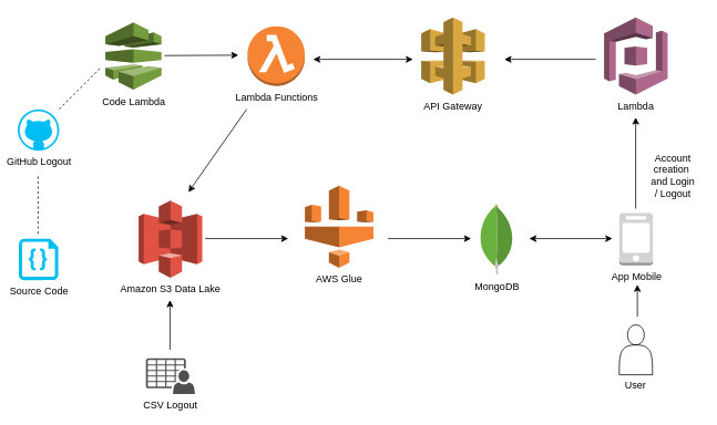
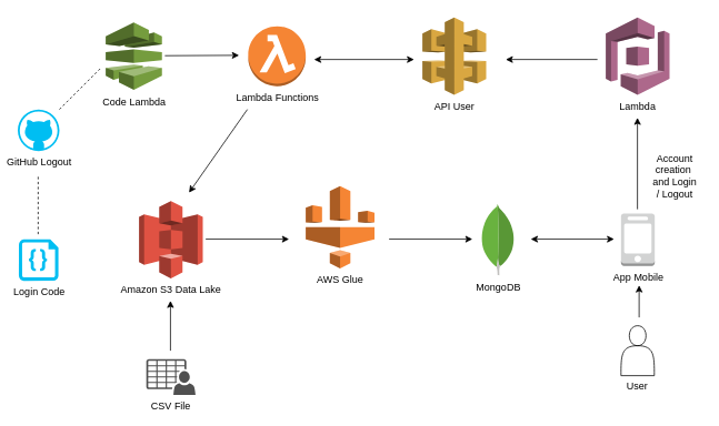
  <mxCell id="0" />
  <mxCell id="1" parent="0" />
- <mxCell id="2" value="CSV Logout&lt;div&gt;&lt;br&gt;&lt;/div&gt;" style="sketch=0;pointerEvents=1;shadow=0;dashed=0;html=1;strokeColor=none;fillColor=#505050;labelPosition=center;verticalLabelPosition=bottom;verticalAlign=top;outlineConnect=0;align=center;shape=mxgraph.office.users.csv_file;" parent="1" vertex="1"><mxGeometry x="174.75" y="431" width="59" height="43" as="geometry" /></mxCell>
+ <mxCell id="2" value="CSV File&lt;div&gt;&lt;br&gt;&lt;/div&gt;" style="sketch=0;pointerEvents=1;shadow=0;dashed=0;html=1;strokeColor=none;fillColor=#505050;labelPosition=center;verticalLabelPosition=bottom;verticalAlign=top;outlineConnect=0;align=center;shape=mxgraph.office.users.csv_file;" parent="1" vertex="1"><mxGeometry x="174.75" y="431" width="59" height="43" as="geometry" /></mxCell>
  <mxCell id="3" value="Amazon S3 Data Lake" style="outlineConnect=0;dashed=0;verticalLabelPosition=bottom;verticalAlign=top;align=center;html=1;shape=mxgraph.aws3.s3;fillColor=#E05243;gradientColor=none;" parent="1" vertex="1"><mxGeometry x="166" y="241" width="76.5" height="93" as="geometry" /></mxCell>
  <mxCell id="4" value="AWS Glue" style="outlineConnect=0;dashed=0;verticalLabelPosition=bottom;verticalAlign=top;align=center;html=1;shape=mxgraph.aws3.glue;fillColor=#F58534;gradientColor=none;" parent="1" vertex="1"><mxGeometry x="366" y="223" width="82.5" height="99" as="geometry" /></mxCell>
  <mxCell id="5" value="MongoDB&lt;div&gt;&lt;br&gt;&lt;/div&gt;" style="dashed=0;outlineConnect=0;html=1;align=center;labelPosition=center;verticalLabelPosition=bottom;verticalAlign=top;shape=mxgraph.weblogos.mongodb" parent="1" vertex="1"><mxGeometry x="576" y="244.4" width="41.2" height="86.2" as="geometry" /></mxCell>
  <mxCell id="6" value="Lambda Functions&lt;div&gt;&lt;br&gt;&lt;/div&gt;" style="outlineConnect=0;dashed=0;verticalLabelPosition=bottom;verticalAlign=top;align=center;html=1;shape=mxgraph.aws3.lambda_function;fillColor=#F58534;gradientColor=none;" parent="1" vertex="1"><mxGeometry x="297" y="31" width="69" height="72" as="geometry" /></mxCell>
  <mxCell id="7" value="Lambda&lt;div&gt;&lt;br&gt;&lt;/div&gt;" style="outlineConnect=0;dashed=0;verticalLabelPosition=bottom;verticalAlign=top;align=center;html=1;shape=mxgraph.aws3.cognito;fillColor=#AD688B;gradientColor=none;" parent="1" vertex="1"><mxGeometry x="726" y="20.5" width="76.5" height="93" as="geometry" /></mxCell>
- <mxCell id="8" value="API Gateway" style="outlineConnect=0;dashed=0;verticalLabelPosition=bottom;verticalAlign=top;align=center;html=1;shape=mxgraph.aws3.api_gateway;fillColor=#D9A741;gradientColor=none;" parent="1" vertex="1"><mxGeometry x="506" y="20.5" width="76.5" height="93" as="geometry" /></mxCell>
+ <mxCell id="8" value="API User" style="outlineConnect=0;dashed=0;verticalLabelPosition=bottom;verticalAlign=top;align=center;html=1;shape=mxgraph.aws3.api_gateway;fillColor=#D9A741;gradientColor=none;" parent="1" vertex="1"><mxGeometry x="506" y="20.5" width="76.5" height="93" as="geometry" /></mxCell>
  <mxCell id="9" value="GitHub Logout&lt;div&gt;&lt;br&gt;&lt;/div&gt;" style="verticalLabelPosition=bottom;html=1;verticalAlign=top;align=center;strokeColor=none;fillColor=#00BEF2;shape=mxgraph.azure.github_code;pointerEvents=1;" parent="1" vertex="1"><mxGeometry x="20.5" y="131" width="50" height="50" as="geometry" /></mxCell>
  <mxCell id="10" value="" style="endArrow=classic;html=1;rounded=0;" parent="1" edge="1"><mxGeometry width="50" height="50" relative="1" as="geometry"><mxPoint x="296" y="131" as="sourcePoint" /><mxPoint x="226" y="231" as="targetPoint" /><Array as="points" /></mxGeometry></mxCell>
  <mxCell id="11" value="" style="endArrow=classic;html=1;rounded=0;" parent="1" edge="1"><mxGeometry width="50" height="50" relative="1" as="geometry"><mxPoint x="764" y="251" as="sourcePoint" /><mxPoint x="764" y="141" as="targetPoint" /><Array as="points" /></mxGeometry></mxCell>
  <mxCell id="12" value="" style="endArrow=classic;html=1;rounded=0;" parent="1" edge="1"><mxGeometry width="50" height="50" relative="1" as="geometry"><mxPoint x="766" y="381" as="sourcePoint" /><mxPoint x="766" y="342.5" as="targetPoint" /></mxGeometry></mxCell>
  <mxCell id="13" value="" style="endArrow=classic;html=1;rounded=0;" parent="1" edge="1"><mxGeometry width="50" height="50" relative="1" as="geometry"><mxPoint x="466" y="286.94" as="sourcePoint" /><mxPoint x="566" y="286.94" as="targetPoint" /></mxGeometry></mxCell>
  <mxCell id="14" value="" style="endArrow=classic;html=1;rounded=0;" parent="1" edge="1"><mxGeometry width="50" height="50" relative="1" as="geometry"><mxPoint x="246" y="286.94" as="sourcePoint" /><mxPoint x="346" y="286.94" as="targetPoint" /></mxGeometry></mxCell>
  <mxCell id="15" value="" style="endArrow=classic;html=1;rounded=0;" parent="1" edge="1"><mxGeometry width="50" height="50" relative="1" as="geometry"><mxPoint x="203.69" y="421" as="sourcePoint" /><mxPoint x="203.69" y="361" as="targetPoint" /></mxGeometry></mxCell>
  <mxCell id="16" value="" style="endArrow=classic;startArrow=classic;html=1;rounded=0;" parent="1" edge="1"><mxGeometry width="50" height="50" relative="1" as="geometry"><mxPoint x="636" y="286.94" as="sourcePoint" /><mxPoint x="736" y="286.94" as="targetPoint" /></mxGeometry></mxCell>
  <mxCell id="17" value="" style="endArrow=none;dashed=1;html=1;rounded=0;" parent="1" edge="1"><mxGeometry width="50" height="50" relative="1" as="geometry"><mxPoint x="44.94" y="281" as="sourcePoint" /><mxPoint x="44.94" y="211" as="targetPoint" /></mxGeometry></mxCell>
  <mxCell id="18" value="" style="endArrow=none;dashed=1;html=1;rounded=0;" parent="1" edge="1"><mxGeometry width="50" height="50" relative="1" as="geometry"><mxPoint x="70.5" y="131" as="sourcePoint" /><mxPoint x="120.5" y="81" as="targetPoint" /></mxGeometry></mxCell>
  <mxCell id="19" value="" style="endArrow=classic;startArrow=classic;html=1;rounded=0;" parent="1" edge="1"><mxGeometry width="50" height="50" relative="1" as="geometry"><mxPoint x="376" y="71" as="sourcePoint" /><mxPoint x="496" y="71" as="targetPoint" /></mxGeometry></mxCell>
  <mxCell id="20" value="" style="endArrow=classic;html=1;rounded=0;" parent="1" edge="1"><mxGeometry width="50" height="50" relative="1" as="geometry"><mxPoint x="716" y="71" as="sourcePoint" /><mxPoint x="606" y="71" as="targetPoint" /></mxGeometry></mxCell>
  <mxCell id="21" value="Code Lambda" style="outlineConnect=0;dashed=0;verticalLabelPosition=bottom;verticalAlign=top;align=center;html=1;shape=mxgraph.aws3.codepipeline;fillColor=#759C3E;gradientColor=none;" parent="1" vertex="1"><mxGeometry x="126" y="26.5" width="67.5" height="81" as="geometry" /></mxCell>
  <mxCell id="22" value="" style="endArrow=classic;html=1;rounded=0;" parent="1" edge="1"><mxGeometry width="50" height="50" relative="1" as="geometry"><mxPoint x="197" y="66.44" as="sourcePoint" /><mxPoint x="286" y="66" as="targetPoint" /></mxGeometry></mxCell>
  <mxCell id="23" value="&lt;div&gt;&lt;br&gt;&lt;/div&gt;&lt;div&gt;&lt;br&gt;&lt;/div&gt;&lt;div&gt;&lt;br&gt;&lt;/div&gt;&lt;div&gt;&lt;br&gt;&lt;/div&gt;&lt;div&gt;&lt;br&gt;&lt;/div&gt;&lt;div&gt;&lt;br&gt;&lt;/div&gt;User" style="shape=actor;whiteSpace=wrap;html=1;" parent="1" vertex="1"><mxGeometry x="744.25" y="391" width="40" height="60" as="geometry" /></mxCell>
  <mxCell id="24" value="Account creation&amp;nbsp;&lt;div&gt;and Login / Logout&lt;/div&gt;" style="text;html=1;align=center;verticalAlign=middle;whiteSpace=wrap;rounded=0;" parent="1" vertex="1"><mxGeometry x="779.25" y="196" width="60" height="30" as="geometry" /></mxCell>
  <mxCell id="25" value="App Mobile" style="outlineConnect=0;dashed=0;verticalLabelPosition=bottom;verticalAlign=top;align=center;html=1;shape=mxgraph.aws3.mobile_client;fillColor=#D2D3D3;gradientColor=none;" parent="1" vertex="1"><mxGeometry x="744.25" y="256" width="40.5" height="63" as="geometry" /></mxCell>
- <mxCell id="26" value="Source Code" style="verticalLabelPosition=bottom;html=1;verticalAlign=top;align=center;strokeColor=none;fillColor=#00BEF2;shape=mxgraph.azure.code_file;pointerEvents=1;" vertex="1" parent="1"><mxGeometry x="21.75" y="287" width="47.5" height="50" as="geometry" /></mxCell>
+ <mxCell id="26" value="Login Code" style="verticalLabelPosition=bottom;html=1;verticalAlign=top;align=center;strokeColor=none;fillColor=#00BEF2;shape=mxgraph.azure.code_file;pointerEvents=1;" vertex="1" parent="1"><mxGeometry x="21.75" y="287" width="47.5" height="50" as="geometry" /></mxCell>
